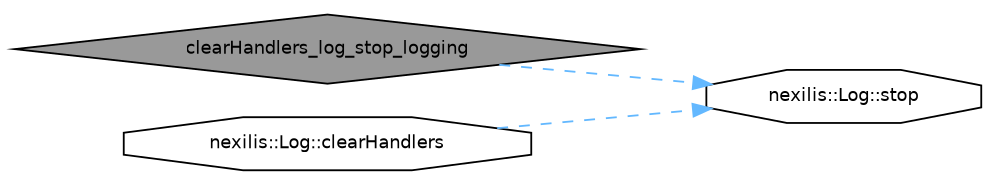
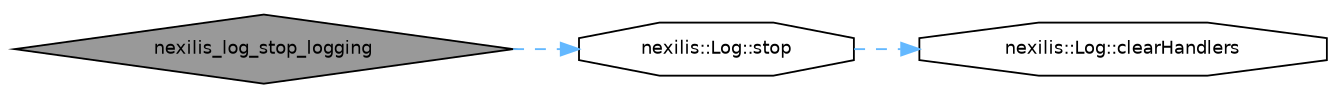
  digraph {
    rankdir=LR
    node [color=black fillcolor=white fontname=Helvetica fontsize=10 shape=octagon style=filled]
    edge [color=steelblue1 fontname=Helvetica fontsize=10 labelfontname=Helvetica labelfontsize=10 style=dashed]
-   n1 [fillcolor=grey60 fontcolor=black height=0.2 label=clearHandlers_log_stop_logging shape=diamond width=0.4]
+   n1 [fillcolor=grey60 fontcolor=black height=0.2 label=nexilis_log_stop_logging shape=diamond width=0.4]
    n2 [height=0.2 label="nexilis::Log::stop" width=0.4]
    n3 [height=0.2 label="nexilis::Log::clearHandlers" width=0.4]
    n1 -> n2
-   n3 -> n2
+   n2 -> n3
  }
